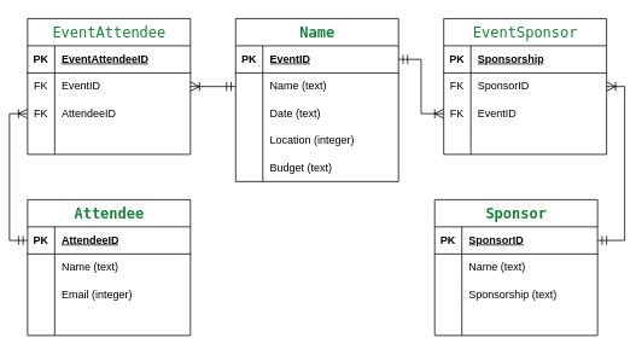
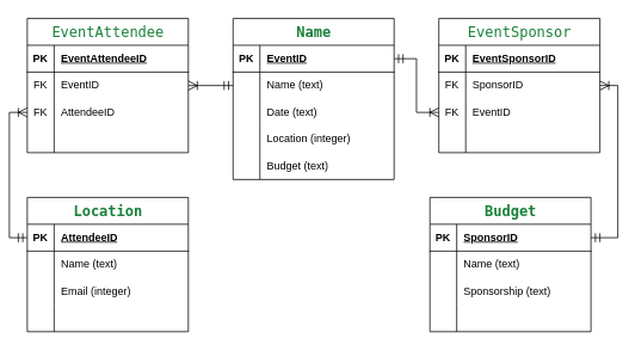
  <mxCell id="0" />
  <mxCell id="1" parent="0" />
  <mxCell id="2" value="&lt;span style=&quot;box-sizing: border-box; margin: 0px; padding: 0px; font-size: 12pt; font-weight: 400; text-align: left; white-space-collapse: preserve; background-color: transparent; color: rgb(24, 128, 56); font-family: &amp;quot;Roboto Mono&amp;quot;, monospace;&quot;&gt;&lt;span style=&quot;box-sizing: border-box; margin: 0px; padding: 0px; font-variant-numeric: normal; font-variant-east-asian: normal; font-variant-alternates: normal; font-variant-position: normal; font-variant-emoji: normal; vertical-align: baseline; text-wrap-mode: wrap;&quot;&gt;&lt;span style=&quot;box-sizing: border-box; margin: 0px; padding: 0px; font-weight: bolder;&quot;&gt;Name&lt;/span&gt;&lt;/span&gt;&lt;/span&gt;&lt;span style=&quot;box-sizing: border-box; margin: 0px; padding: 0px; font-family: Roboto, sans-serif; font-size: 12pt; font-weight: 400; text-align: left; white-space-collapse: preserve; background-color: transparent;&quot;&gt;&lt;span style=&quot;box-sizing: border-box; margin: 0px; padding: 0px; font-variant-numeric: normal; font-variant-east-asian: normal; font-variant-alternates: normal; font-variant-position: normal; font-variant-emoji: normal; vertical-align: baseline; text-wrap-mode: wrap;&quot;&gt; &lt;/span&gt;&lt;/span&gt;" style="shape=table;startSize=30;container=1;collapsible=1;childLayout=tableLayout;fixedRows=1;rowLines=0;fontStyle=1;align=center;resizeLast=1;html=1;" vertex="1" parent="1"><mxGeometry x="250" y="20" width="180" height="180" as="geometry" /></mxCell>
  <mxCell id="3" value="" style="shape=tableRow;horizontal=0;startSize=0;swimlaneHead=0;swimlaneBody=0;fillColor=none;collapsible=0;dropTarget=0;points=[[0,0.5],[1,0.5]];portConstraint=eastwest;top=0;left=0;right=0;bottom=1;" vertex="1" parent="2"><mxGeometry y="30" width="180" height="30" as="geometry" /></mxCell>
  <mxCell id="4" value="PK" style="shape=partialRectangle;connectable=0;fillColor=none;top=0;left=0;bottom=0;right=0;fontStyle=1;overflow=hidden;whiteSpace=wrap;html=1;" vertex="1" parent="3"><mxGeometry width="30" height="30" as="geometry"><mxRectangle width="30" height="30" as="alternateBounds" /></mxGeometry></mxCell>
  <mxCell id="5" value="EventID" style="shape=partialRectangle;connectable=0;fillColor=none;top=0;left=0;bottom=0;right=0;align=left;spacingLeft=6;fontStyle=5;overflow=hidden;whiteSpace=wrap;html=1;" vertex="1" parent="3"><mxGeometry x="30" width="150" height="30" as="geometry"><mxRectangle width="150" height="30" as="alternateBounds" /></mxGeometry></mxCell>
  <mxCell id="6" value="" style="shape=tableRow;horizontal=0;startSize=0;swimlaneHead=0;swimlaneBody=0;fillColor=none;collapsible=0;dropTarget=0;points=[[0,0.5],[1,0.5]];portConstraint=eastwest;top=0;left=0;right=0;bottom=0;" vertex="1" parent="2"><mxGeometry y="60" width="180" height="30" as="geometry" /></mxCell>
  <mxCell id="7" value="" style="shape=partialRectangle;connectable=0;fillColor=none;top=0;left=0;bottom=0;right=0;editable=1;overflow=hidden;whiteSpace=wrap;html=1;" vertex="1" parent="6"><mxGeometry width="30" height="30" as="geometry"><mxRectangle width="30" height="30" as="alternateBounds" /></mxGeometry></mxCell>
  <mxCell id="8" value="Name (text)" style="shape=partialRectangle;connectable=0;fillColor=none;top=0;left=0;bottom=0;right=0;align=left;spacingLeft=6;overflow=hidden;whiteSpace=wrap;html=1;" vertex="1" parent="6"><mxGeometry x="30" width="150" height="30" as="geometry"><mxRectangle width="150" height="30" as="alternateBounds" /></mxGeometry></mxCell>
  <mxCell id="9" value="" style="shape=tableRow;horizontal=0;startSize=0;swimlaneHead=0;swimlaneBody=0;fillColor=none;collapsible=0;dropTarget=0;points=[[0,0.5],[1,0.5]];portConstraint=eastwest;top=0;left=0;right=0;bottom=0;" vertex="1" parent="2"><mxGeometry y="90" width="180" height="30" as="geometry" /></mxCell>
  <mxCell id="10" value="" style="shape=partialRectangle;connectable=0;fillColor=none;top=0;left=0;bottom=0;right=0;editable=1;overflow=hidden;whiteSpace=wrap;html=1;" vertex="1" parent="9"><mxGeometry width="30" height="30" as="geometry"><mxRectangle width="30" height="30" as="alternateBounds" /></mxGeometry></mxCell>
  <mxCell id="11" value="Date (text)" style="shape=partialRectangle;connectable=0;fillColor=none;top=0;left=0;bottom=0;right=0;align=left;spacingLeft=6;overflow=hidden;whiteSpace=wrap;html=1;" vertex="1" parent="9"><mxGeometry x="30" width="150" height="30" as="geometry"><mxRectangle width="150" height="30" as="alternateBounds" /></mxGeometry></mxCell>
  <mxCell id="12" value="" style="shape=tableRow;horizontal=0;startSize=0;swimlaneHead=0;swimlaneBody=0;fillColor=none;collapsible=0;dropTarget=0;points=[[0,0.5],[1,0.5]];portConstraint=eastwest;top=0;left=0;right=0;bottom=0;" vertex="1" parent="2"><mxGeometry y="120" width="180" height="30" as="geometry" /></mxCell>
  <mxCell id="13" value="" style="shape=partialRectangle;connectable=0;fillColor=none;top=0;left=0;bottom=0;right=0;editable=1;overflow=hidden;whiteSpace=wrap;html=1;" vertex="1" parent="12"><mxGeometry width="30" height="30" as="geometry"><mxRectangle width="30" height="30" as="alternateBounds" /></mxGeometry></mxCell>
  <mxCell id="14" value="Location (integer)" style="shape=partialRectangle;connectable=0;fillColor=none;top=0;left=0;bottom=0;right=0;align=left;spacingLeft=6;overflow=hidden;whiteSpace=wrap;html=1;" vertex="1" parent="12"><mxGeometry x="30" width="150" height="30" as="geometry"><mxRectangle width="150" height="30" as="alternateBounds" /></mxGeometry></mxCell>
  <mxCell id="15" style="shape=tableRow;horizontal=0;startSize=0;swimlaneHead=0;swimlaneBody=0;fillColor=none;collapsible=0;dropTarget=0;points=[[0,0.5],[1,0.5]];portConstraint=eastwest;top=0;left=0;right=0;bottom=0;" vertex="1" parent="2"><mxGeometry y="150" width="180" height="30" as="geometry" /></mxCell>
  <mxCell id="16" style="shape=partialRectangle;connectable=0;fillColor=none;top=0;left=0;bottom=0;right=0;editable=1;overflow=hidden;whiteSpace=wrap;html=1;" vertex="1" parent="15"><mxGeometry width="30" height="30" as="geometry"><mxRectangle width="30" height="30" as="alternateBounds" /></mxGeometry></mxCell>
  <mxCell id="17" value="Budget (text)" style="shape=partialRectangle;connectable=0;fillColor=none;top=0;left=0;bottom=0;right=0;align=left;spacingLeft=6;overflow=hidden;whiteSpace=wrap;html=1;" vertex="1" parent="15"><mxGeometry x="30" width="150" height="30" as="geometry"><mxRectangle width="150" height="30" as="alternateBounds" /></mxGeometry></mxCell>
- <mxCell id="18" value="&lt;span style=&quot;box-sizing: border-box; margin: 0px; padding: 0px; font-weight: bolder; color: rgb(24, 128, 56); font-family: &amp;quot;Roboto Mono&amp;quot;, monospace; font-size: 16px; text-align: left; white-space: pre-wrap; background-color: rgb(255, 255, 255);&quot;&gt;Attendee&lt;/span&gt;" style="shape=table;startSize=30;container=1;collapsible=1;childLayout=tableLayout;fixedRows=1;rowLines=0;fontStyle=1;align=center;resizeLast=1;html=1;" vertex="1" parent="1"><mxGeometry x="20" y="220" width="180" height="150" as="geometry" /></mxCell>
+ <mxCell id="18" value="&lt;span style=&quot;box-sizing: border-box; margin: 0px; padding: 0px; font-weight: bolder; color: rgb(24, 128, 56); font-family: &amp;quot;Roboto Mono&amp;quot;, monospace; font-size: 16px; text-align: left; white-space: pre-wrap; background-color: rgb(255, 255, 255);&quot;&gt;Location&lt;/span&gt;" style="shape=table;startSize=30;container=1;collapsible=1;childLayout=tableLayout;fixedRows=1;rowLines=0;fontStyle=1;align=center;resizeLast=1;html=1;" vertex="1" parent="1"><mxGeometry x="20" y="220" width="180" height="150" as="geometry" /></mxCell>
  <mxCell id="19" value="" style="shape=tableRow;horizontal=0;startSize=0;swimlaneHead=0;swimlaneBody=0;fillColor=none;collapsible=0;dropTarget=0;points=[[0,0.5],[1,0.5]];portConstraint=eastwest;top=0;left=0;right=0;bottom=1;" vertex="1" parent="18"><mxGeometry y="30" width="180" height="30" as="geometry" /></mxCell>
  <mxCell id="20" value="PK" style="shape=partialRectangle;connectable=0;fillColor=none;top=0;left=0;bottom=0;right=0;fontStyle=1;overflow=hidden;whiteSpace=wrap;html=1;" vertex="1" parent="19"><mxGeometry width="30" height="30" as="geometry"><mxRectangle width="30" height="30" as="alternateBounds" /></mxGeometry></mxCell>
  <mxCell id="21" value="AttendeeID" style="shape=partialRectangle;connectable=0;fillColor=none;top=0;left=0;bottom=0;right=0;align=left;spacingLeft=6;fontStyle=5;overflow=hidden;whiteSpace=wrap;html=1;" vertex="1" parent="19"><mxGeometry x="30" width="150" height="30" as="geometry"><mxRectangle width="150" height="30" as="alternateBounds" /></mxGeometry></mxCell>
  <mxCell id="22" value="" style="shape=tableRow;horizontal=0;startSize=0;swimlaneHead=0;swimlaneBody=0;fillColor=none;collapsible=0;dropTarget=0;points=[[0,0.5],[1,0.5]];portConstraint=eastwest;top=0;left=0;right=0;bottom=0;" vertex="1" parent="18"><mxGeometry y="60" width="180" height="30" as="geometry" /></mxCell>
  <mxCell id="23" value="" style="shape=partialRectangle;connectable=0;fillColor=none;top=0;left=0;bottom=0;right=0;editable=1;overflow=hidden;whiteSpace=wrap;html=1;" vertex="1" parent="22"><mxGeometry width="30" height="30" as="geometry"><mxRectangle width="30" height="30" as="alternateBounds" /></mxGeometry></mxCell>
  <mxCell id="24" value="Name (text)" style="shape=partialRectangle;connectable=0;fillColor=none;top=0;left=0;bottom=0;right=0;align=left;spacingLeft=6;overflow=hidden;whiteSpace=wrap;html=1;" vertex="1" parent="22"><mxGeometry x="30" width="150" height="30" as="geometry"><mxRectangle width="150" height="30" as="alternateBounds" /></mxGeometry></mxCell>
  <mxCell id="25" value="" style="shape=tableRow;horizontal=0;startSize=0;swimlaneHead=0;swimlaneBody=0;fillColor=none;collapsible=0;dropTarget=0;points=[[0,0.5],[1,0.5]];portConstraint=eastwest;top=0;left=0;right=0;bottom=0;" vertex="1" parent="18"><mxGeometry y="90" width="180" height="30" as="geometry" /></mxCell>
  <mxCell id="26" value="" style="shape=partialRectangle;connectable=0;fillColor=none;top=0;left=0;bottom=0;right=0;editable=1;overflow=hidden;whiteSpace=wrap;html=1;" vertex="1" parent="25"><mxGeometry width="30" height="30" as="geometry"><mxRectangle width="30" height="30" as="alternateBounds" /></mxGeometry></mxCell>
  <mxCell id="27" value="Email (integer)" style="shape=partialRectangle;connectable=0;fillColor=none;top=0;left=0;bottom=0;right=0;align=left;spacingLeft=6;overflow=hidden;whiteSpace=wrap;html=1;" vertex="1" parent="25"><mxGeometry x="30" width="150" height="30" as="geometry"><mxRectangle width="150" height="30" as="alternateBounds" /></mxGeometry></mxCell>
  <mxCell id="28" value="" style="shape=tableRow;horizontal=0;startSize=0;swimlaneHead=0;swimlaneBody=0;fillColor=none;collapsible=0;dropTarget=0;points=[[0,0.5],[1,0.5]];portConstraint=eastwest;top=0;left=0;right=0;bottom=0;" vertex="1" parent="18"><mxGeometry y="120" width="180" height="30" as="geometry" /></mxCell>
  <mxCell id="29" value="" style="shape=partialRectangle;connectable=0;fillColor=none;top=0;left=0;bottom=0;right=0;editable=1;overflow=hidden;whiteSpace=wrap;html=1;" vertex="1" parent="28"><mxGeometry width="30" height="30" as="geometry"><mxRectangle width="30" height="30" as="alternateBounds" /></mxGeometry></mxCell>
  <mxCell id="30" value="" style="shape=partialRectangle;connectable=0;fillColor=none;top=0;left=0;bottom=0;right=0;align=left;spacingLeft=6;overflow=hidden;whiteSpace=wrap;html=1;" vertex="1" parent="28"><mxGeometry x="30" width="150" height="30" as="geometry"><mxRectangle width="150" height="30" as="alternateBounds" /></mxGeometry></mxCell>
  <mxCell id="31" value="&lt;span style=&quot;color: rgb(24, 128, 56); font-family: &amp;quot;Roboto Mono&amp;quot;, monospace; font-size: 16px; font-weight: 400; text-align: left; white-space: pre-wrap; background-color: rgb(255, 255, 255);&quot;&gt;EventAttendee&lt;/span&gt;" style="shape=table;startSize=30;container=1;collapsible=1;childLayout=tableLayout;fixedRows=1;rowLines=0;fontStyle=1;align=center;resizeLast=1;html=1;" vertex="1" parent="1"><mxGeometry x="20" y="20" width="180" height="150" as="geometry" /></mxCell>
  <mxCell id="32" value="" style="shape=tableRow;horizontal=0;startSize=0;swimlaneHead=0;swimlaneBody=0;fillColor=none;collapsible=0;dropTarget=0;points=[[0,0.5],[1,0.5]];portConstraint=eastwest;top=0;left=0;right=0;bottom=1;" vertex="1" parent="31"><mxGeometry y="30" width="180" height="30" as="geometry" /></mxCell>
  <mxCell id="33" value="PK" style="shape=partialRectangle;connectable=0;fillColor=none;top=0;left=0;bottom=0;right=0;fontStyle=1;overflow=hidden;whiteSpace=wrap;html=1;" vertex="1" parent="32"><mxGeometry width="30" height="30" as="geometry"><mxRectangle width="30" height="30" as="alternateBounds" /></mxGeometry></mxCell>
  <mxCell id="34" value="EventAttendeeID" style="shape=partialRectangle;connectable=0;fillColor=none;top=0;left=0;bottom=0;right=0;align=left;spacingLeft=6;fontStyle=5;overflow=hidden;whiteSpace=wrap;html=1;" vertex="1" parent="32"><mxGeometry x="30" width="150" height="30" as="geometry"><mxRectangle width="150" height="30" as="alternateBounds" /></mxGeometry></mxCell>
  <mxCell id="35" value="" style="shape=tableRow;horizontal=0;startSize=0;swimlaneHead=0;swimlaneBody=0;fillColor=none;collapsible=0;dropTarget=0;points=[[0,0.5],[1,0.5]];portConstraint=eastwest;top=0;left=0;right=0;bottom=0;" vertex="1" parent="31"><mxGeometry y="60" width="180" height="30" as="geometry" /></mxCell>
  <mxCell id="36" value="FK" style="shape=partialRectangle;connectable=0;fillColor=none;top=0;left=0;bottom=0;right=0;editable=1;overflow=hidden;whiteSpace=wrap;html=1;" vertex="1" parent="35"><mxGeometry width="30" height="30" as="geometry"><mxRectangle width="30" height="30" as="alternateBounds" /></mxGeometry></mxCell>
  <mxCell id="37" value="EventID" style="shape=partialRectangle;connectable=0;fillColor=none;top=0;left=0;bottom=0;right=0;align=left;spacingLeft=6;overflow=hidden;whiteSpace=wrap;html=1;" vertex="1" parent="35"><mxGeometry x="30" width="150" height="30" as="geometry"><mxRectangle width="150" height="30" as="alternateBounds" /></mxGeometry></mxCell>
  <mxCell id="38" value="" style="shape=tableRow;horizontal=0;startSize=0;swimlaneHead=0;swimlaneBody=0;fillColor=none;collapsible=0;dropTarget=0;points=[[0,0.5],[1,0.5]];portConstraint=eastwest;top=0;left=0;right=0;bottom=0;" vertex="1" parent="31"><mxGeometry y="90" width="180" height="30" as="geometry" /></mxCell>
  <mxCell id="39" value="FK" style="shape=partialRectangle;connectable=0;fillColor=none;top=0;left=0;bottom=0;right=0;editable=1;overflow=hidden;whiteSpace=wrap;html=1;" vertex="1" parent="38"><mxGeometry width="30" height="30" as="geometry"><mxRectangle width="30" height="30" as="alternateBounds" /></mxGeometry></mxCell>
  <mxCell id="40" value="AttendeeID" style="shape=partialRectangle;connectable=0;fillColor=none;top=0;left=0;bottom=0;right=0;align=left;spacingLeft=6;overflow=hidden;whiteSpace=wrap;html=1;" vertex="1" parent="38"><mxGeometry x="30" width="150" height="30" as="geometry"><mxRectangle width="150" height="30" as="alternateBounds" /></mxGeometry></mxCell>
  <mxCell id="41" value="" style="shape=tableRow;horizontal=0;startSize=0;swimlaneHead=0;swimlaneBody=0;fillColor=none;collapsible=0;dropTarget=0;points=[[0,0.5],[1,0.5]];portConstraint=eastwest;top=0;left=0;right=0;bottom=0;" vertex="1" parent="31"><mxGeometry y="120" width="180" height="30" as="geometry" /></mxCell>
  <mxCell id="42" value="" style="shape=partialRectangle;connectable=0;fillColor=none;top=0;left=0;bottom=0;right=0;editable=1;overflow=hidden;whiteSpace=wrap;html=1;" vertex="1" parent="41"><mxGeometry width="30" height="30" as="geometry"><mxRectangle width="30" height="30" as="alternateBounds" /></mxGeometry></mxCell>
  <mxCell id="43" value="" style="shape=partialRectangle;connectable=0;fillColor=none;top=0;left=0;bottom=0;right=0;align=left;spacingLeft=6;overflow=hidden;whiteSpace=wrap;html=1;" vertex="1" parent="41"><mxGeometry x="30" width="150" height="30" as="geometry"><mxRectangle width="150" height="30" as="alternateBounds" /></mxGeometry></mxCell>
- <mxCell id="44" value="&lt;span style=&quot;box-sizing: border-box; margin: 0px; padding: 0px; font-weight: bolder; color: rgb(24, 128, 56); font-family: &amp;quot;Roboto Mono&amp;quot;, monospace; font-size: 16px; text-align: left; white-space: pre-wrap; background-color: rgb(255, 255, 255);&quot;&gt;Sponsor&lt;/span&gt;" style="shape=table;startSize=30;container=1;collapsible=1;childLayout=tableLayout;fixedRows=1;rowLines=0;fontStyle=1;align=center;resizeLast=1;html=1;" vertex="1" parent="1"><mxGeometry x="470" y="220" width="180" height="150" as="geometry" /></mxCell>
+ <mxCell id="44" value="&lt;span style=&quot;box-sizing: border-box; margin: 0px; padding: 0px; font-weight: bolder; color: rgb(24, 128, 56); font-family: &amp;quot;Roboto Mono&amp;quot;, monospace; font-size: 16px; text-align: left; white-space: pre-wrap; background-color: rgb(255, 255, 255);&quot;&gt;Budget&lt;/span&gt;" style="shape=table;startSize=30;container=1;collapsible=1;childLayout=tableLayout;fixedRows=1;rowLines=0;fontStyle=1;align=center;resizeLast=1;html=1;" vertex="1" parent="1"><mxGeometry x="470" y="220" width="180" height="150" as="geometry" /></mxCell>
  <mxCell id="45" value="" style="shape=tableRow;horizontal=0;startSize=0;swimlaneHead=0;swimlaneBody=0;fillColor=none;collapsible=0;dropTarget=0;points=[[0,0.5],[1,0.5]];portConstraint=eastwest;top=0;left=0;right=0;bottom=1;" vertex="1" parent="44"><mxGeometry y="30" width="180" height="30" as="geometry" /></mxCell>
  <mxCell id="46" value="PK" style="shape=partialRectangle;connectable=0;fillColor=none;top=0;left=0;bottom=0;right=0;fontStyle=1;overflow=hidden;whiteSpace=wrap;html=1;" vertex="1" parent="45"><mxGeometry width="30" height="30" as="geometry"><mxRectangle width="30" height="30" as="alternateBounds" /></mxGeometry></mxCell>
  <mxCell id="47" value="SponsorID" style="shape=partialRectangle;connectable=0;fillColor=none;top=0;left=0;bottom=0;right=0;align=left;spacingLeft=6;fontStyle=5;overflow=hidden;whiteSpace=wrap;html=1;" vertex="1" parent="45"><mxGeometry x="30" width="150" height="30" as="geometry"><mxRectangle width="150" height="30" as="alternateBounds" /></mxGeometry></mxCell>
  <mxCell id="48" value="" style="shape=tableRow;horizontal=0;startSize=0;swimlaneHead=0;swimlaneBody=0;fillColor=none;collapsible=0;dropTarget=0;points=[[0,0.5],[1,0.5]];portConstraint=eastwest;top=0;left=0;right=0;bottom=0;" vertex="1" parent="44"><mxGeometry y="60" width="180" height="30" as="geometry" /></mxCell>
  <mxCell id="49" value="" style="shape=partialRectangle;connectable=0;fillColor=none;top=0;left=0;bottom=0;right=0;editable=1;overflow=hidden;whiteSpace=wrap;html=1;" vertex="1" parent="48"><mxGeometry width="30" height="30" as="geometry"><mxRectangle width="30" height="30" as="alternateBounds" /></mxGeometry></mxCell>
  <mxCell id="50" value="Name (text)" style="shape=partialRectangle;connectable=0;fillColor=none;top=0;left=0;bottom=0;right=0;align=left;spacingLeft=6;overflow=hidden;whiteSpace=wrap;html=1;" vertex="1" parent="48"><mxGeometry x="30" width="150" height="30" as="geometry"><mxRectangle width="150" height="30" as="alternateBounds" /></mxGeometry></mxCell>
  <mxCell id="51" value="" style="shape=tableRow;horizontal=0;startSize=0;swimlaneHead=0;swimlaneBody=0;fillColor=none;collapsible=0;dropTarget=0;points=[[0,0.5],[1,0.5]];portConstraint=eastwest;top=0;left=0;right=0;bottom=0;" vertex="1" parent="44"><mxGeometry y="90" width="180" height="30" as="geometry" /></mxCell>
  <mxCell id="52" value="" style="shape=partialRectangle;connectable=0;fillColor=none;top=0;left=0;bottom=0;right=0;editable=1;overflow=hidden;whiteSpace=wrap;html=1;" vertex="1" parent="51"><mxGeometry width="30" height="30" as="geometry"><mxRectangle width="30" height="30" as="alternateBounds" /></mxGeometry></mxCell>
  <mxCell id="53" value="Sponsorship (text)" style="shape=partialRectangle;connectable=0;fillColor=none;top=0;left=0;bottom=0;right=0;align=left;spacingLeft=6;overflow=hidden;whiteSpace=wrap;html=1;" vertex="1" parent="51"><mxGeometry x="30" width="150" height="30" as="geometry"><mxRectangle width="150" height="30" as="alternateBounds" /></mxGeometry></mxCell>
  <mxCell id="54" value="" style="shape=tableRow;horizontal=0;startSize=0;swimlaneHead=0;swimlaneBody=0;fillColor=none;collapsible=0;dropTarget=0;points=[[0,0.5],[1,0.5]];portConstraint=eastwest;top=0;left=0;right=0;bottom=0;" vertex="1" parent="44"><mxGeometry y="120" width="180" height="30" as="geometry" /></mxCell>
  <mxCell id="55" value="" style="shape=partialRectangle;connectable=0;fillColor=none;top=0;left=0;bottom=0;right=0;editable=1;overflow=hidden;whiteSpace=wrap;html=1;" vertex="1" parent="54"><mxGeometry width="30" height="30" as="geometry"><mxRectangle width="30" height="30" as="alternateBounds" /></mxGeometry></mxCell>
  <mxCell id="56" value="" style="shape=partialRectangle;connectable=0;fillColor=none;top=0;left=0;bottom=0;right=0;align=left;spacingLeft=6;overflow=hidden;whiteSpace=wrap;html=1;" vertex="1" parent="54"><mxGeometry x="30" width="150" height="30" as="geometry"><mxRectangle width="150" height="30" as="alternateBounds" /></mxGeometry></mxCell>
  <mxCell id="57" style="edgeStyle=orthogonalEdgeStyle;rounded=0;orthogonalLoop=1;jettySize=auto;html=1;fontSize=12;startSize=8;endSize=8;entryX=0;entryY=0.5;entryDx=0;entryDy=0;endArrow=ERoneToMany;endFill=0;startArrow=ERmandOne;startFill=0;" edge="1" parent="1" source="19" target="38"><mxGeometry relative="1" as="geometry"><mxPoint x="-50" y="305" as="targetPoint" /></mxGeometry></mxCell>
  <mxCell id="58" style="edgeStyle=orthogonalEdgeStyle;shape=connector;rounded=0;orthogonalLoop=1;jettySize=auto;html=1;entryX=1;entryY=0.5;entryDx=0;entryDy=0;strokeColor=default;align=center;verticalAlign=middle;fontFamily=Helvetica;fontSize=12;fontColor=default;labelBackgroundColor=default;startSize=8;endArrow=ERoneToMany;endSize=8;endFill=0;startArrow=ERmandOne;startFill=0;" edge="1" parent="1" source="6" target="35"><mxGeometry relative="1" as="geometry" /></mxCell>
  <mxCell id="59" value="&lt;span style=&quot;color: rgb(24, 128, 56); font-family: &amp;quot;Roboto Mono&amp;quot;, monospace; font-size: 16px; font-weight: 400; text-align: left; white-space: pre-wrap;&quot;&gt;EventSponsor&lt;/span&gt;" style="shape=table;startSize=30;container=1;collapsible=1;childLayout=tableLayout;fixedRows=1;rowLines=0;fontStyle=1;align=center;resizeLast=1;html=1;fontFamily=Helvetica;fontSize=12;fontColor=default;labelBackgroundColor=default;" vertex="1" parent="1"><mxGeometry x="480" y="20" width="180" height="150" as="geometry" /></mxCell>
  <mxCell id="60" value="" style="shape=tableRow;horizontal=0;startSize=0;swimlaneHead=0;swimlaneBody=0;fillColor=none;collapsible=0;dropTarget=0;points=[[0,0.5],[1,0.5]];portConstraint=eastwest;top=0;left=0;right=0;bottom=1;fontFamily=Helvetica;fontSize=12;fontColor=default;labelBackgroundColor=default;" vertex="1" parent="59"><mxGeometry y="30" width="180" height="30" as="geometry" /></mxCell>
  <mxCell id="61" value="PK" style="shape=partialRectangle;connectable=0;fillColor=none;top=0;left=0;bottom=0;right=0;fontStyle=1;overflow=hidden;whiteSpace=wrap;html=1;fontFamily=Helvetica;fontSize=12;fontColor=default;labelBackgroundColor=default;" vertex="1" parent="60"><mxGeometry width="30" height="30" as="geometry"><mxRectangle width="30" height="30" as="alternateBounds" /></mxGeometry></mxCell>
- <mxCell id="62" value="Sponsorship" style="shape=partialRectangle;connectable=0;fillColor=none;top=0;left=0;bottom=0;right=0;align=left;spacingLeft=6;fontStyle=5;overflow=hidden;whiteSpace=wrap;html=1;fontFamily=Helvetica;fontSize=12;fontColor=default;labelBackgroundColor=default;" vertex="1" parent="60"><mxGeometry x="30" width="150" height="30" as="geometry"><mxRectangle width="150" height="30" as="alternateBounds" /></mxGeometry></mxCell>
+ <mxCell id="62" value="EventSponsorID" style="shape=partialRectangle;connectable=0;fillColor=none;top=0;left=0;bottom=0;right=0;align=left;spacingLeft=6;fontStyle=5;overflow=hidden;whiteSpace=wrap;html=1;fontFamily=Helvetica;fontSize=12;fontColor=default;labelBackgroundColor=default;" vertex="1" parent="60"><mxGeometry x="30" width="150" height="30" as="geometry"><mxRectangle width="150" height="30" as="alternateBounds" /></mxGeometry></mxCell>
  <mxCell id="63" value="" style="shape=tableRow;horizontal=0;startSize=0;swimlaneHead=0;swimlaneBody=0;fillColor=none;collapsible=0;dropTarget=0;points=[[0,0.5],[1,0.5]];portConstraint=eastwest;top=0;left=0;right=0;bottom=0;fontFamily=Helvetica;fontSize=12;fontColor=default;labelBackgroundColor=default;" vertex="1" parent="59"><mxGeometry y="60" width="180" height="30" as="geometry" /></mxCell>
  <mxCell id="64" value="FK" style="shape=partialRectangle;connectable=0;fillColor=none;top=0;left=0;bottom=0;right=0;editable=1;overflow=hidden;whiteSpace=wrap;html=1;fontFamily=Helvetica;fontSize=12;fontColor=default;labelBackgroundColor=default;" vertex="1" parent="63"><mxGeometry width="30" height="30" as="geometry"><mxRectangle width="30" height="30" as="alternateBounds" /></mxGeometry></mxCell>
  <mxCell id="65" value="SponsorID" style="shape=partialRectangle;connectable=0;fillColor=none;top=0;left=0;bottom=0;right=0;align=left;spacingLeft=6;overflow=hidden;whiteSpace=wrap;html=1;fontFamily=Helvetica;fontSize=12;fontColor=default;labelBackgroundColor=default;" vertex="1" parent="63"><mxGeometry x="30" width="150" height="30" as="geometry"><mxRectangle width="150" height="30" as="alternateBounds" /></mxGeometry></mxCell>
  <mxCell id="66" value="" style="shape=tableRow;horizontal=0;startSize=0;swimlaneHead=0;swimlaneBody=0;fillColor=none;collapsible=0;dropTarget=0;points=[[0,0.5],[1,0.5]];portConstraint=eastwest;top=0;left=0;right=0;bottom=0;fontFamily=Helvetica;fontSize=12;fontColor=default;labelBackgroundColor=default;" vertex="1" parent="59"><mxGeometry y="90" width="180" height="30" as="geometry" /></mxCell>
  <mxCell id="67" value="FK" style="shape=partialRectangle;connectable=0;fillColor=none;top=0;left=0;bottom=0;right=0;editable=1;overflow=hidden;whiteSpace=wrap;html=1;fontFamily=Helvetica;fontSize=12;fontColor=default;labelBackgroundColor=default;" vertex="1" parent="66"><mxGeometry width="30" height="30" as="geometry"><mxRectangle width="30" height="30" as="alternateBounds" /></mxGeometry></mxCell>
  <mxCell id="68" value="EventID" style="shape=partialRectangle;connectable=0;fillColor=none;top=0;left=0;bottom=0;right=0;align=left;spacingLeft=6;overflow=hidden;whiteSpace=wrap;html=1;fontFamily=Helvetica;fontSize=12;fontColor=default;labelBackgroundColor=default;" vertex="1" parent="66"><mxGeometry x="30" width="150" height="30" as="geometry"><mxRectangle width="150" height="30" as="alternateBounds" /></mxGeometry></mxCell>
  <mxCell id="69" value="" style="shape=tableRow;horizontal=0;startSize=0;swimlaneHead=0;swimlaneBody=0;fillColor=none;collapsible=0;dropTarget=0;points=[[0,0.5],[1,0.5]];portConstraint=eastwest;top=0;left=0;right=0;bottom=0;fontFamily=Helvetica;fontSize=12;fontColor=default;labelBackgroundColor=default;" vertex="1" parent="59"><mxGeometry y="120" width="180" height="30" as="geometry" /></mxCell>
  <mxCell id="70" value="" style="shape=partialRectangle;connectable=0;fillColor=none;top=0;left=0;bottom=0;right=0;editable=1;overflow=hidden;whiteSpace=wrap;html=1;fontFamily=Helvetica;fontSize=12;fontColor=default;labelBackgroundColor=default;" vertex="1" parent="69"><mxGeometry width="30" height="30" as="geometry"><mxRectangle width="30" height="30" as="alternateBounds" /></mxGeometry></mxCell>
  <mxCell id="71" value="" style="shape=partialRectangle;connectable=0;fillColor=none;top=0;left=0;bottom=0;right=0;align=left;spacingLeft=6;overflow=hidden;whiteSpace=wrap;html=1;fontFamily=Helvetica;fontSize=12;fontColor=default;labelBackgroundColor=default;" vertex="1" parent="69"><mxGeometry x="30" width="150" height="30" as="geometry"><mxRectangle width="150" height="30" as="alternateBounds" /></mxGeometry></mxCell>
  <mxCell id="72" style="edgeStyle=orthogonalEdgeStyle;shape=connector;rounded=0;orthogonalLoop=1;jettySize=auto;html=1;entryX=0;entryY=0.5;entryDx=0;entryDy=0;strokeColor=default;align=center;verticalAlign=middle;fontFamily=Helvetica;fontSize=12;fontColor=default;labelBackgroundColor=default;startSize=8;endArrow=ERoneToMany;endSize=8;endFill=0;startArrow=ERmandOne;startFill=0;" edge="1" parent="1" source="3" target="66"><mxGeometry relative="1" as="geometry" /></mxCell>
  <mxCell id="73" style="edgeStyle=orthogonalEdgeStyle;shape=connector;rounded=0;orthogonalLoop=1;jettySize=auto;html=1;strokeColor=default;align=center;verticalAlign=middle;fontFamily=Helvetica;fontSize=12;fontColor=default;labelBackgroundColor=default;startSize=8;endArrow=ERoneToMany;endSize=8;endFill=0;startArrow=ERmandOne;startFill=0;entryX=1;entryY=0.5;entryDx=0;entryDy=0;" edge="1" parent="1" source="45" target="63"><mxGeometry relative="1" as="geometry" /></mxCell>
